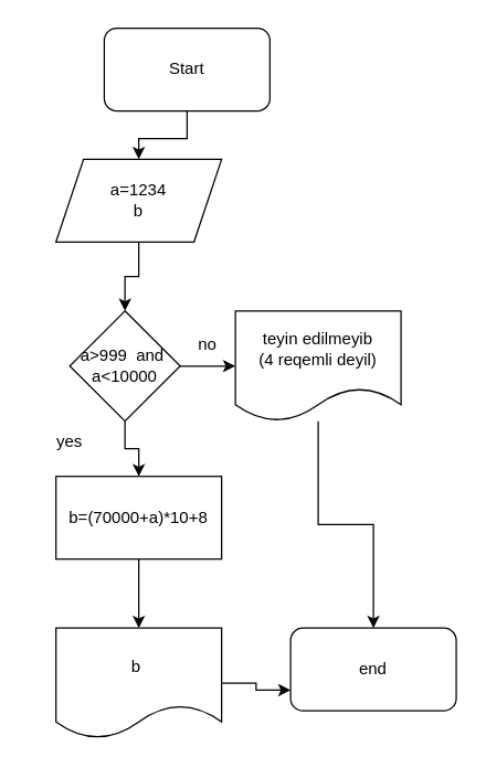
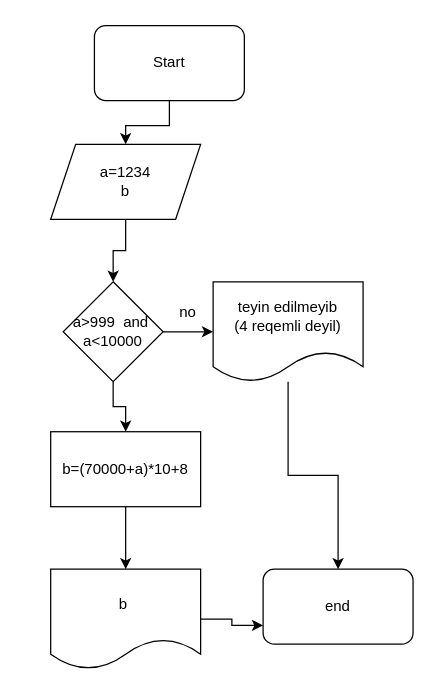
  <mxCell id="0" />
  <mxCell id="1" parent="0" />
  <mxCell id="2" style="edgeStyle=orthogonalEdgeStyle;rounded=0;orthogonalLoop=1;jettySize=auto;html=1;exitX=0.5;exitY=1;exitDx=0;exitDy=0;" edge="1" parent="1" source="3" target="6"><mxGeometry relative="1" as="geometry" /></mxCell>
  <mxCell id="3" value="Start" style="rounded=1;whiteSpace=wrap;html=1;" vertex="1" parent="1"><mxGeometry x="75" y="20" width="120" height="60" as="geometry" /></mxCell>
  <mxCell id="4" value="end" style="rounded=1;whiteSpace=wrap;html=1;" vertex="1" parent="1"><mxGeometry x="210" y="455" width="120" height="60" as="geometry" /></mxCell>
  <mxCell id="5" style="edgeStyle=orthogonalEdgeStyle;rounded=0;orthogonalLoop=1;jettySize=auto;html=1;entryX=0.5;entryY=0;entryDx=0;entryDy=0;" edge="1" parent="1" source="6" target="9"><mxGeometry relative="1" as="geometry" /></mxCell>
  <mxCell id="6" value="a=1234&lt;br&gt;b&lt;br&gt;" style="shape=parallelogram;perimeter=parallelogramPerimeter;whiteSpace=wrap;html=1;fixedSize=1;" vertex="1" parent="1"><mxGeometry x="40" y="115" width="120" height="60" as="geometry" /></mxCell>
  <mxCell id="7" style="edgeStyle=orthogonalEdgeStyle;rounded=0;orthogonalLoop=1;jettySize=auto;html=1;entryX=0;entryY=0.5;entryDx=0;entryDy=0;" edge="1" parent="1" source="9" target="11"><mxGeometry relative="1" as="geometry" /></mxCell>
  <mxCell id="8" style="edgeStyle=orthogonalEdgeStyle;rounded=0;orthogonalLoop=1;jettySize=auto;html=1;exitX=0.5;exitY=1;exitDx=0;exitDy=0;" edge="1" parent="1" source="9" target="14"><mxGeometry relative="1" as="geometry" /></mxCell>
  <mxCell id="9" value="a&amp;gt;999&amp;nbsp; and&amp;nbsp;&lt;br&gt;a&amp;lt;10000" style="rhombus;whiteSpace=wrap;html=1;" vertex="1" parent="1"><mxGeometry x="50" y="225" width="80" height="80" as="geometry" /></mxCell>
  <mxCell id="10" style="edgeStyle=orthogonalEdgeStyle;rounded=0;orthogonalLoop=1;jettySize=auto;html=1;entryX=0.5;entryY=0;entryDx=0;entryDy=0;" edge="1" parent="1" source="11" target="4"><mxGeometry relative="1" as="geometry" /></mxCell>
  <mxCell id="11" value="teyin edilmeyib&lt;br&gt;(4 reqemli deyil)" style="shape=document;whiteSpace=wrap;html=1;boundedLbl=1;" vertex="1" parent="1"><mxGeometry x="170" y="225" width="120" height="80" as="geometry" /></mxCell>
  <mxCell id="12" value="no" style="text;html=1;strokeColor=none;fillColor=none;align=center;verticalAlign=middle;whiteSpace=wrap;rounded=0;" vertex="1" parent="1"><mxGeometry x="120" y="235" width="60" height="30" as="geometry" /></mxCell>
  <mxCell id="13" style="edgeStyle=orthogonalEdgeStyle;rounded=0;orthogonalLoop=1;jettySize=auto;html=1;exitX=0.5;exitY=1;exitDx=0;exitDy=0;entryX=0.5;entryY=0;entryDx=0;entryDy=0;" edge="1" parent="1" source="14" target="17"><mxGeometry relative="1" as="geometry" /></mxCell>
  <mxCell id="14" value="b=(70000+a)*10+8" style="rounded=0;whiteSpace=wrap;html=1;" vertex="1" parent="1"><mxGeometry x="40" y="345" width="120" height="60" as="geometry" /></mxCell>
- <mxCell id="15" value="yes" style="text;html=1;strokeColor=none;fillColor=none;align=center;verticalAlign=middle;whiteSpace=wrap;rounded=0;" vertex="1" parent="1"><mxGeometry x="20" y="305" width="60" height="30" as="geometry" /></mxCell>
  <mxCell id="16" style="edgeStyle=orthogonalEdgeStyle;rounded=0;orthogonalLoop=1;jettySize=auto;html=1;entryX=0;entryY=0.75;entryDx=0;entryDy=0;" edge="1" parent="1" source="17" target="4"><mxGeometry relative="1" as="geometry" /></mxCell>
  <mxCell id="17" value="b&amp;nbsp;" style="shape=document;whiteSpace=wrap;html=1;boundedLbl=1;" vertex="1" parent="1"><mxGeometry x="40" y="455" width="120" height="80" as="geometry" /></mxCell>
